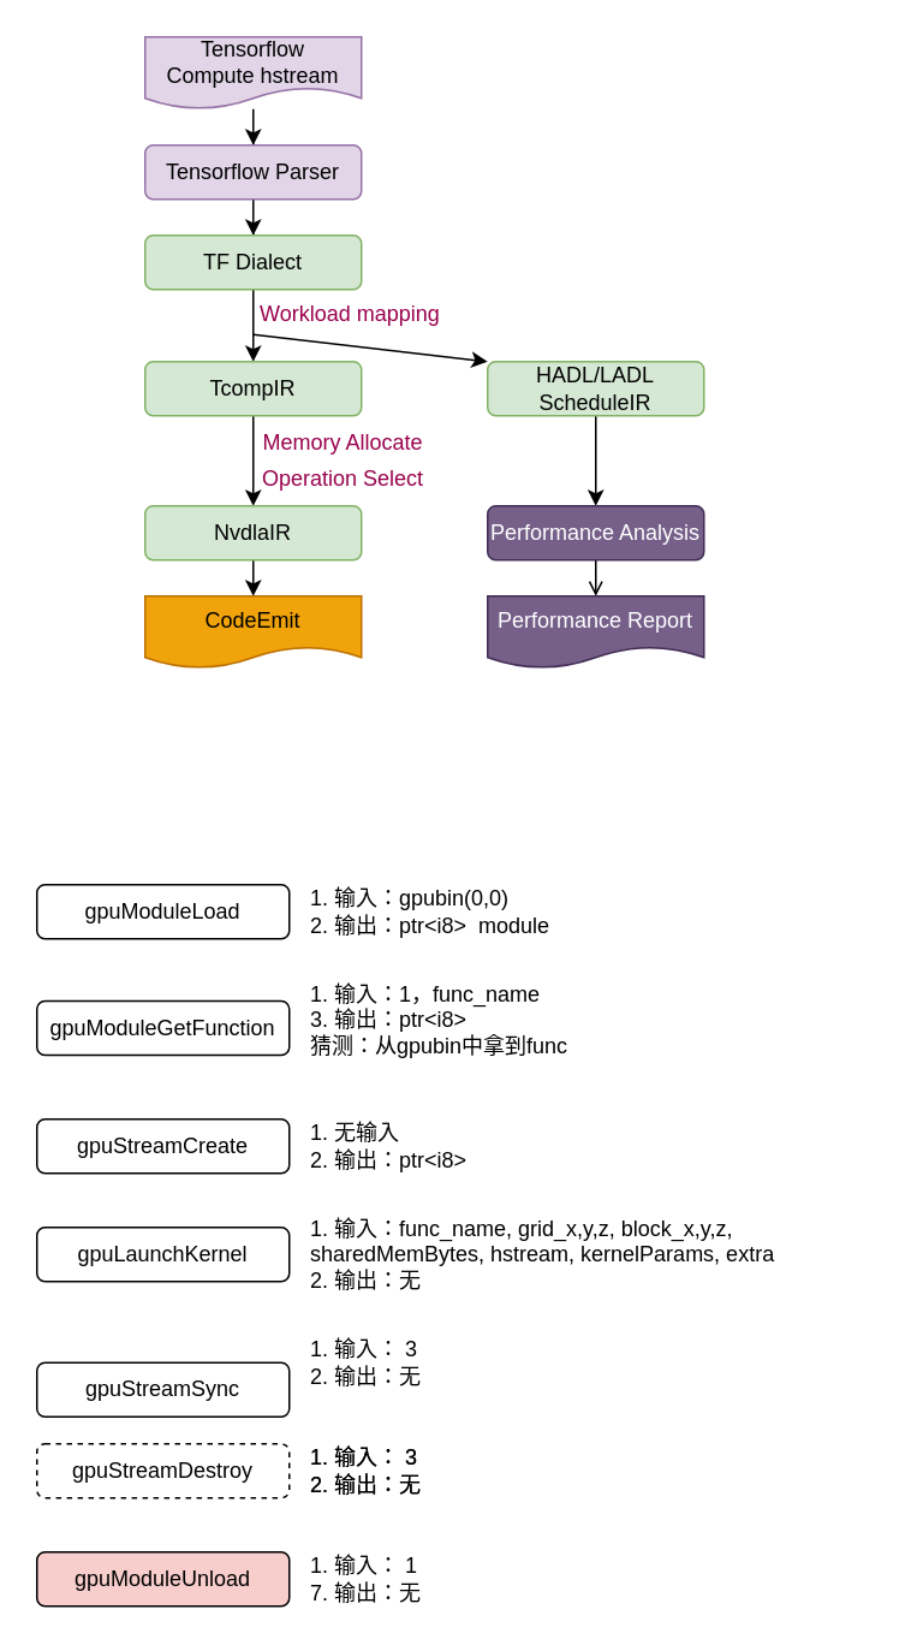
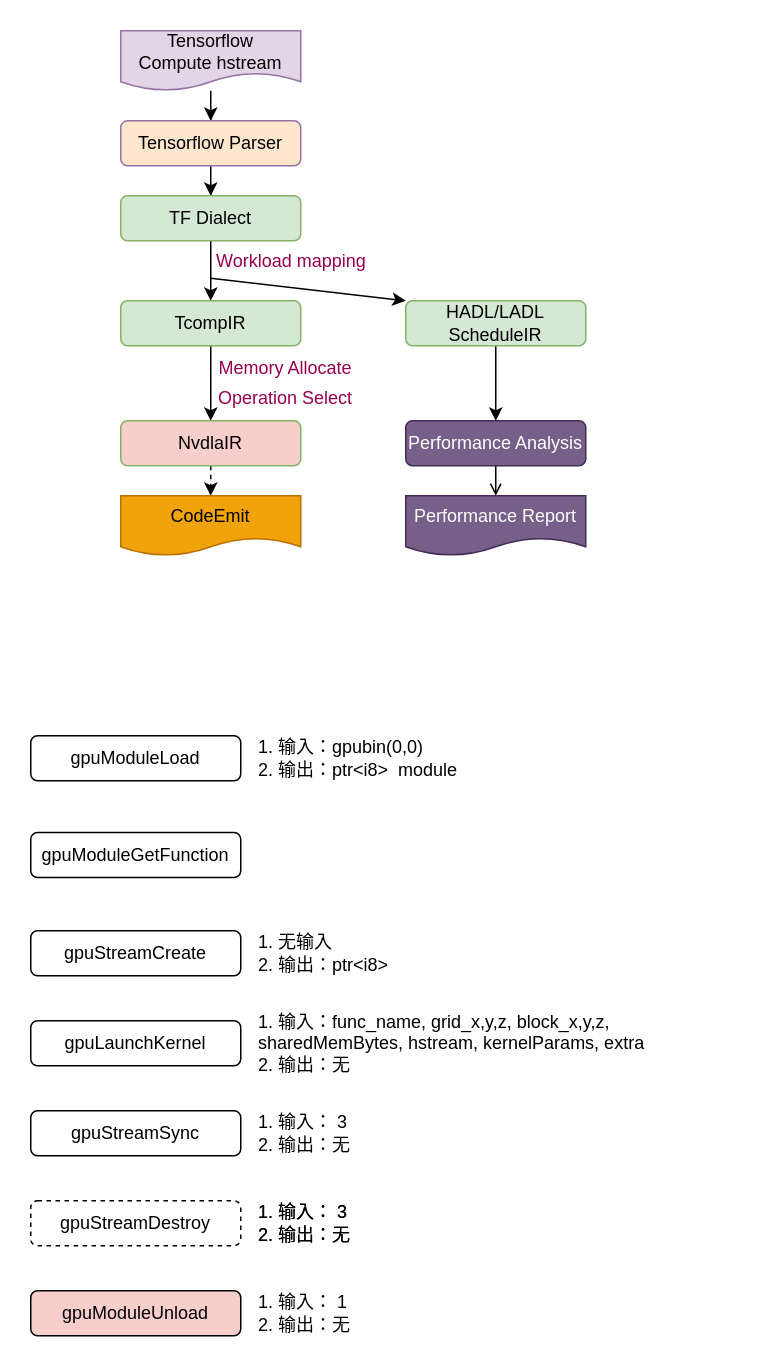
  <mxCell id="0" />
  <mxCell id="1" parent="0" />
  <mxCell id="2" style="edgeStyle=orthogonalEdgeStyle;rounded=0;orthogonalLoop=1;jettySize=auto;html=1;entryX=0.5;entryY=0;entryDx=0;entryDy=0;" parent="1" source="3" target="5" edge="1"><mxGeometry relative="1" as="geometry" /></mxCell>
  <mxCell id="3" value="Tensorflow&lt;br&gt;Compute hstream" style="shape=document;whiteSpace=wrap;html=1;boundedLbl=1;fillColor=#e1d5e7;strokeColor=#9673a6;" parent="1" vertex="1"><mxGeometry x="80" y="20" width="120" height="40" as="geometry" /></mxCell>
  <mxCell id="4" style="edgeStyle=orthogonalEdgeStyle;rounded=0;orthogonalLoop=1;jettySize=auto;html=1;entryX=0.5;entryY=0;entryDx=0;entryDy=0;" parent="1" source="5" target="7" edge="1"><mxGeometry relative="1" as="geometry" /></mxCell>
- <mxCell id="5" value="Tensorflow Parser" style="rounded=1;whiteSpace=wrap;html=1;fillColor=#e1d5e7;strokeColor=#9673a6;" parent="1" vertex="1"><mxGeometry x="80" y="80" width="120" height="30" as="geometry" /></mxCell>
+ <mxCell id="5" value="Tensorflow Parser" style="rounded=1;whiteSpace=wrap;html=1;fillColor=#ffe6cc;strokeColor=#9673a6;" parent="1" vertex="1"><mxGeometry x="80" y="80" width="120" height="30" as="geometry" /></mxCell>
  <mxCell id="6" style="edgeStyle=orthogonalEdgeStyle;rounded=0;orthogonalLoop=1;jettySize=auto;html=1;exitX=0.5;exitY=1;exitDx=0;exitDy=0;entryX=0.5;entryY=0;entryDx=0;entryDy=0;" parent="1" source="7" target="9" edge="1"><mxGeometry relative="1" as="geometry"><Array as="points"><mxPoint x="140" y="200" /></Array></mxGeometry></mxCell>
  <mxCell id="7" value="TF Dialect" style="rounded=1;whiteSpace=wrap;html=1;fillColor=#d5e8d4;strokeColor=#82b366;" parent="1" vertex="1"><mxGeometry x="80" y="130" width="120" height="30" as="geometry" /></mxCell>
  <mxCell id="8" style="edgeStyle=orthogonalEdgeStyle;rounded=0;orthogonalLoop=1;jettySize=auto;html=1;exitX=0.5;exitY=1;exitDx=0;exitDy=0;entryX=0.5;entryY=0;entryDx=0;entryDy=0;" parent="1" source="9" target="11" edge="1"><mxGeometry relative="1" as="geometry" /></mxCell>
  <mxCell id="9" value="TcompIR" style="rounded=1;whiteSpace=wrap;html=1;fillColor=#d5e8d4;strokeColor=#82b366;" parent="1" vertex="1"><mxGeometry x="80" y="200" width="120" height="30" as="geometry" /></mxCell>
- <mxCell id="10" style="edgeStyle=orthogonalEdgeStyle;rounded=0;orthogonalLoop=1;jettySize=auto;html=1;exitX=0.5;exitY=1;exitDx=0;exitDy=0;entryX=0.5;entryY=0;entryDx=0;entryDy=0;" parent="1" source="11" target="12" edge="1"><mxGeometry relative="1" as="geometry" /></mxCell>
- <mxCell id="11" value="NvdlaIR" style="rounded=1;whiteSpace=wrap;html=1;fillColor=#d5e8d4;strokeColor=#82b366;" parent="1" vertex="1"><mxGeometry x="80" y="280" width="120" height="30" as="geometry" /></mxCell>
+ <mxCell id="10" style="edgeStyle=orthogonalEdgeStyle;rounded=0;orthogonalLoop=1;jettySize=auto;html=1;exitX=0.5;exitY=1;exitDx=0;exitDy=0;entryX=0.5;entryY=0;entryDx=0;entryDy=0;dashed=1;" parent="1" source="11" target="12" edge="1"><mxGeometry relative="1" as="geometry" /></mxCell>
+ <mxCell id="11" value="NvdlaIR" style="rounded=1;whiteSpace=wrap;html=1;fillColor=#f8cecc;strokeColor=#82b366;" parent="1" vertex="1"><mxGeometry x="80" y="280" width="120" height="30" as="geometry" /></mxCell>
  <mxCell id="12" value="CodeEmit" style="shape=document;whiteSpace=wrap;html=1;boundedLbl=1;fillColor=#f0a30a;fontColor=#000000;strokeColor=#BD7000;" parent="1" vertex="1"><mxGeometry x="80" y="330" width="120" height="40" as="geometry" /></mxCell>
  <mxCell id="13" style="edgeStyle=orthogonalEdgeStyle;rounded=0;orthogonalLoop=1;jettySize=auto;html=1;exitX=0.5;exitY=1;exitDx=0;exitDy=0;entryX=0.5;entryY=0;entryDx=0;entryDy=0;" parent="1" source="14" target="16" edge="1"><mxGeometry relative="1" as="geometry" /></mxCell>
  <mxCell id="14" value="HADL/LADL&lt;br&gt;ScheduleIR" style="rounded=1;whiteSpace=wrap;html=1;fillColor=#d5e8d4;strokeColor=#82b366;" parent="1" vertex="1"><mxGeometry x="270" y="200" width="120" height="30" as="geometry" /></mxCell>
  <mxCell id="15" style="edgeStyle=orthogonalEdgeStyle;rounded=0;orthogonalLoop=1;jettySize=auto;html=1;exitX=0.5;exitY=1;exitDx=0;exitDy=0;entryX=0.5;entryY=0;entryDx=0;entryDy=0;endArrow=open;" parent="1" source="16" target="17" edge="1"><mxGeometry relative="1" as="geometry" /></mxCell>
  <mxCell id="16" value="Performance Analysis" style="rounded=1;whiteSpace=wrap;html=1;fillColor=#76608a;fontColor=#ffffff;strokeColor=#432D57;" parent="1" vertex="1"><mxGeometry x="270" y="280" width="120" height="30" as="geometry" /></mxCell>
  <mxCell id="17" value="Performance Report" style="shape=document;whiteSpace=wrap;html=1;boundedLbl=1;fillColor=#76608a;fontColor=#ffffff;strokeColor=#432D57;" parent="1" vertex="1"><mxGeometry x="270" y="330" width="120" height="40" as="geometry" /></mxCell>
  <mxCell id="18" value="" style="endArrow=classic;html=1;rounded=0;entryX=0;entryY=0;entryDx=0;entryDy=0;" parent="1" target="14" edge="1"><mxGeometry width="50" height="50" relative="1" as="geometry"><mxPoint x="140" y="185" as="sourcePoint" /><mxPoint x="270" y="195" as="targetPoint" /></mxGeometry></mxCell>
  <mxCell id="19" value="&lt;font color=&quot;#99004d&quot;&gt;Workload mapping&lt;/font&gt;" style="text;html=1;strokeColor=none;fillColor=none;align=center;verticalAlign=middle;whiteSpace=wrap;rounded=0;" parent="1" vertex="1"><mxGeometry x="124" y="159" width="140" height="30" as="geometry" /></mxCell>
  <mxCell id="20" value="&lt;font color=&quot;#99004d&quot;&gt;Memory Allocate&lt;/font&gt;" style="text;html=1;strokeColor=none;fillColor=none;align=center;verticalAlign=middle;whiteSpace=wrap;rounded=0;" parent="1" vertex="1"><mxGeometry x="120" y="230" width="140" height="30" as="geometry" /></mxCell>
  <mxCell id="21" value="&lt;font color=&quot;#99004d&quot;&gt;Operation Select&lt;/font&gt;" style="text;html=1;strokeColor=none;fillColor=none;align=center;verticalAlign=middle;whiteSpace=wrap;rounded=0;" parent="1" vertex="1"><mxGeometry x="120" y="250" width="140" height="30" as="geometry" /></mxCell>
  <mxCell id="22" value="gpuModuleLoad" style="rounded=1;whiteSpace=wrap;html=1;" parent="1" vertex="1"><mxGeometry x="20" y="490" width="140" height="30" as="geometry" /></mxCell>
  <mxCell id="23" value="gpuModuleGetFunction" style="rounded=1;whiteSpace=wrap;html=1;" parent="1" vertex="1"><mxGeometry x="20" y="554.5" width="140" height="30" as="geometry" /></mxCell>
  <mxCell id="24" value="gpuStreamCreate" style="rounded=1;whiteSpace=wrap;html=1;" parent="1" vertex="1"><mxGeometry x="20" y="620" width="140" height="30" as="geometry" /></mxCell>
  <mxCell id="25" value="gpuLaunchKernel" style="rounded=1;whiteSpace=wrap;html=1;" parent="1" vertex="1"><mxGeometry x="20" y="680" width="140" height="30" as="geometry" /></mxCell>
- <mxCell id="26" value="gpuStreamSync" style="rounded=1;whiteSpace=wrap;html=1;" parent="1" vertex="1"><mxGeometry x="20" y="755" width="140" height="30" as="geometry" /></mxCell>
+ <mxCell id="26" value="gpuStreamSync" style="rounded=1;whiteSpace=wrap;html=1;" parent="1" vertex="1"><mxGeometry x="20" y="740" width="140" height="30" as="geometry" /></mxCell>
  <mxCell id="27" value="gpuStreamDestroy" style="rounded=1;whiteSpace=wrap;html=1;dashed=1;" parent="1" vertex="1"><mxGeometry x="20" y="800" width="140" height="30" as="geometry" /></mxCell>
  <mxCell id="28" value="gpuModuleUnload" style="rounded=1;whiteSpace=wrap;html=1;fillColor=#f8cecc;" parent="1" vertex="1"><mxGeometry x="20" y="860" width="140" height="30" as="geometry" /></mxCell>
  <mxCell id="29" value="1. 输入：gpubin(0,0)&lt;br&gt;2. 输出：ptr&amp;lt;i8&amp;gt;&amp;nbsp; module" style="text;html=1;strokeColor=none;fillColor=none;align=left;verticalAlign=middle;whiteSpace=wrap;rounded=0;" parent="1" vertex="1"><mxGeometry x="170" y="490" width="170" height="30" as="geometry" /></mxCell>
- <mxCell id="30" value="&lt;div&gt;&lt;span&gt;1. 输入：1，&lt;/span&gt;&lt;span&gt;func_name&lt;/span&gt;&lt;/div&gt;&lt;div&gt;&lt;span&gt;3. 输出：ptr&amp;lt;i8&amp;gt;&lt;/span&gt;&lt;/div&gt;&lt;div&gt;猜测：从gpubin中拿到func&lt;/div&gt;" style="text;html=1;strokeColor=none;fillColor=none;align=left;verticalAlign=middle;whiteSpace=wrap;rounded=0;" parent="1" vertex="1"><mxGeometry x="170" y="550" width="170" height="30" as="geometry" /></mxCell>
  <mxCell id="31" value="&lt;div&gt;&lt;span&gt;1. 无输入&lt;/span&gt;&lt;/div&gt;&lt;div&gt;&lt;span&gt;2. 输出：ptr&amp;lt;i8&amp;gt;&lt;/span&gt;&lt;/div&gt;" style="text;html=1;strokeColor=none;fillColor=none;align=left;verticalAlign=middle;whiteSpace=wrap;rounded=0;" parent="1" vertex="1"><mxGeometry x="170" y="620" width="170" height="30" as="geometry" /></mxCell>
  <mxCell id="32" value="&lt;div&gt;&lt;span&gt;1. 输入：func_name, grid_x,y,z, block_x,y,z, sharedMemBytes, hstream, kernelParams, extra&amp;nbsp;&amp;nbsp;&lt;/span&gt;&lt;/div&gt;&lt;div&gt;&lt;span&gt;2. 输出：无&lt;/span&gt;&lt;/div&gt;" style="text;html=1;strokeColor=none;fillColor=none;align=left;verticalAlign=middle;whiteSpace=wrap;rounded=0;" parent="1" vertex="1"><mxGeometry x="170" y="680" width="320" height="30" as="geometry" /></mxCell>
  <mxCell id="33" value="&lt;div&gt;&lt;span&gt;1. 输入： 3&amp;nbsp;&amp;nbsp;&lt;/span&gt;&lt;/div&gt;&lt;div&gt;&lt;span&gt;2. 输出：无&lt;/span&gt;&lt;/div&gt;" style="text;html=1;strokeColor=none;fillColor=none;align=left;verticalAlign=middle;whiteSpace=wrap;rounded=0;" parent="1" vertex="1"><mxGeometry x="170" y="740" width="170" height="30" as="geometry" /></mxCell>
  <mxCell id="34" value="&lt;div&gt;&lt;span&gt;1. 输入： 3&amp;nbsp;&amp;nbsp;&lt;/span&gt;&lt;/div&gt;&lt;div&gt;&lt;span&gt;2. 输出：无&lt;/span&gt;&lt;/div&gt;" style="text;html=1;strokeColor=none;fillColor=none;align=left;verticalAlign=middle;whiteSpace=wrap;rounded=0;" parent="1" vertex="1"><mxGeometry x="170" y="800" width="170" height="30" as="geometry" /></mxCell>
  <mxCell id="35" value="&lt;div&gt;&lt;span&gt;1. 输入： 3&amp;nbsp;&amp;nbsp;&lt;/span&gt;&lt;/div&gt;&lt;div&gt;&lt;span&gt;2. 输出：无&lt;/span&gt;&lt;/div&gt;" style="text;html=1;strokeColor=none;fillColor=none;align=left;verticalAlign=middle;whiteSpace=wrap;rounded=0;" parent="1" vertex="1"><mxGeometry x="170" y="800" width="170" height="30" as="geometry" /></mxCell>
- <mxCell id="36" value="&lt;div&gt;&lt;span&gt;1. 输入： 1&amp;nbsp;&lt;/span&gt;&lt;/div&gt;&lt;div&gt;&lt;span&gt;7. 输出：无&lt;/span&gt;&lt;/div&gt;" style="text;html=1;strokeColor=none;fillColor=none;align=left;verticalAlign=middle;whiteSpace=wrap;rounded=0;" parent="1" vertex="1"><mxGeometry x="170" y="860" width="170" height="30" as="geometry" /></mxCell>
+ <mxCell id="36" value="&lt;div&gt;&lt;span&gt;1. 输入： 1&amp;nbsp;&lt;/span&gt;&lt;/div&gt;&lt;div&gt;&lt;span&gt;2. 输出：无&lt;/span&gt;&lt;/div&gt;" style="text;html=1;strokeColor=none;fillColor=none;align=left;verticalAlign=middle;whiteSpace=wrap;rounded=0;" parent="1" vertex="1"><mxGeometry x="170" y="860" width="170" height="30" as="geometry" /></mxCell>
